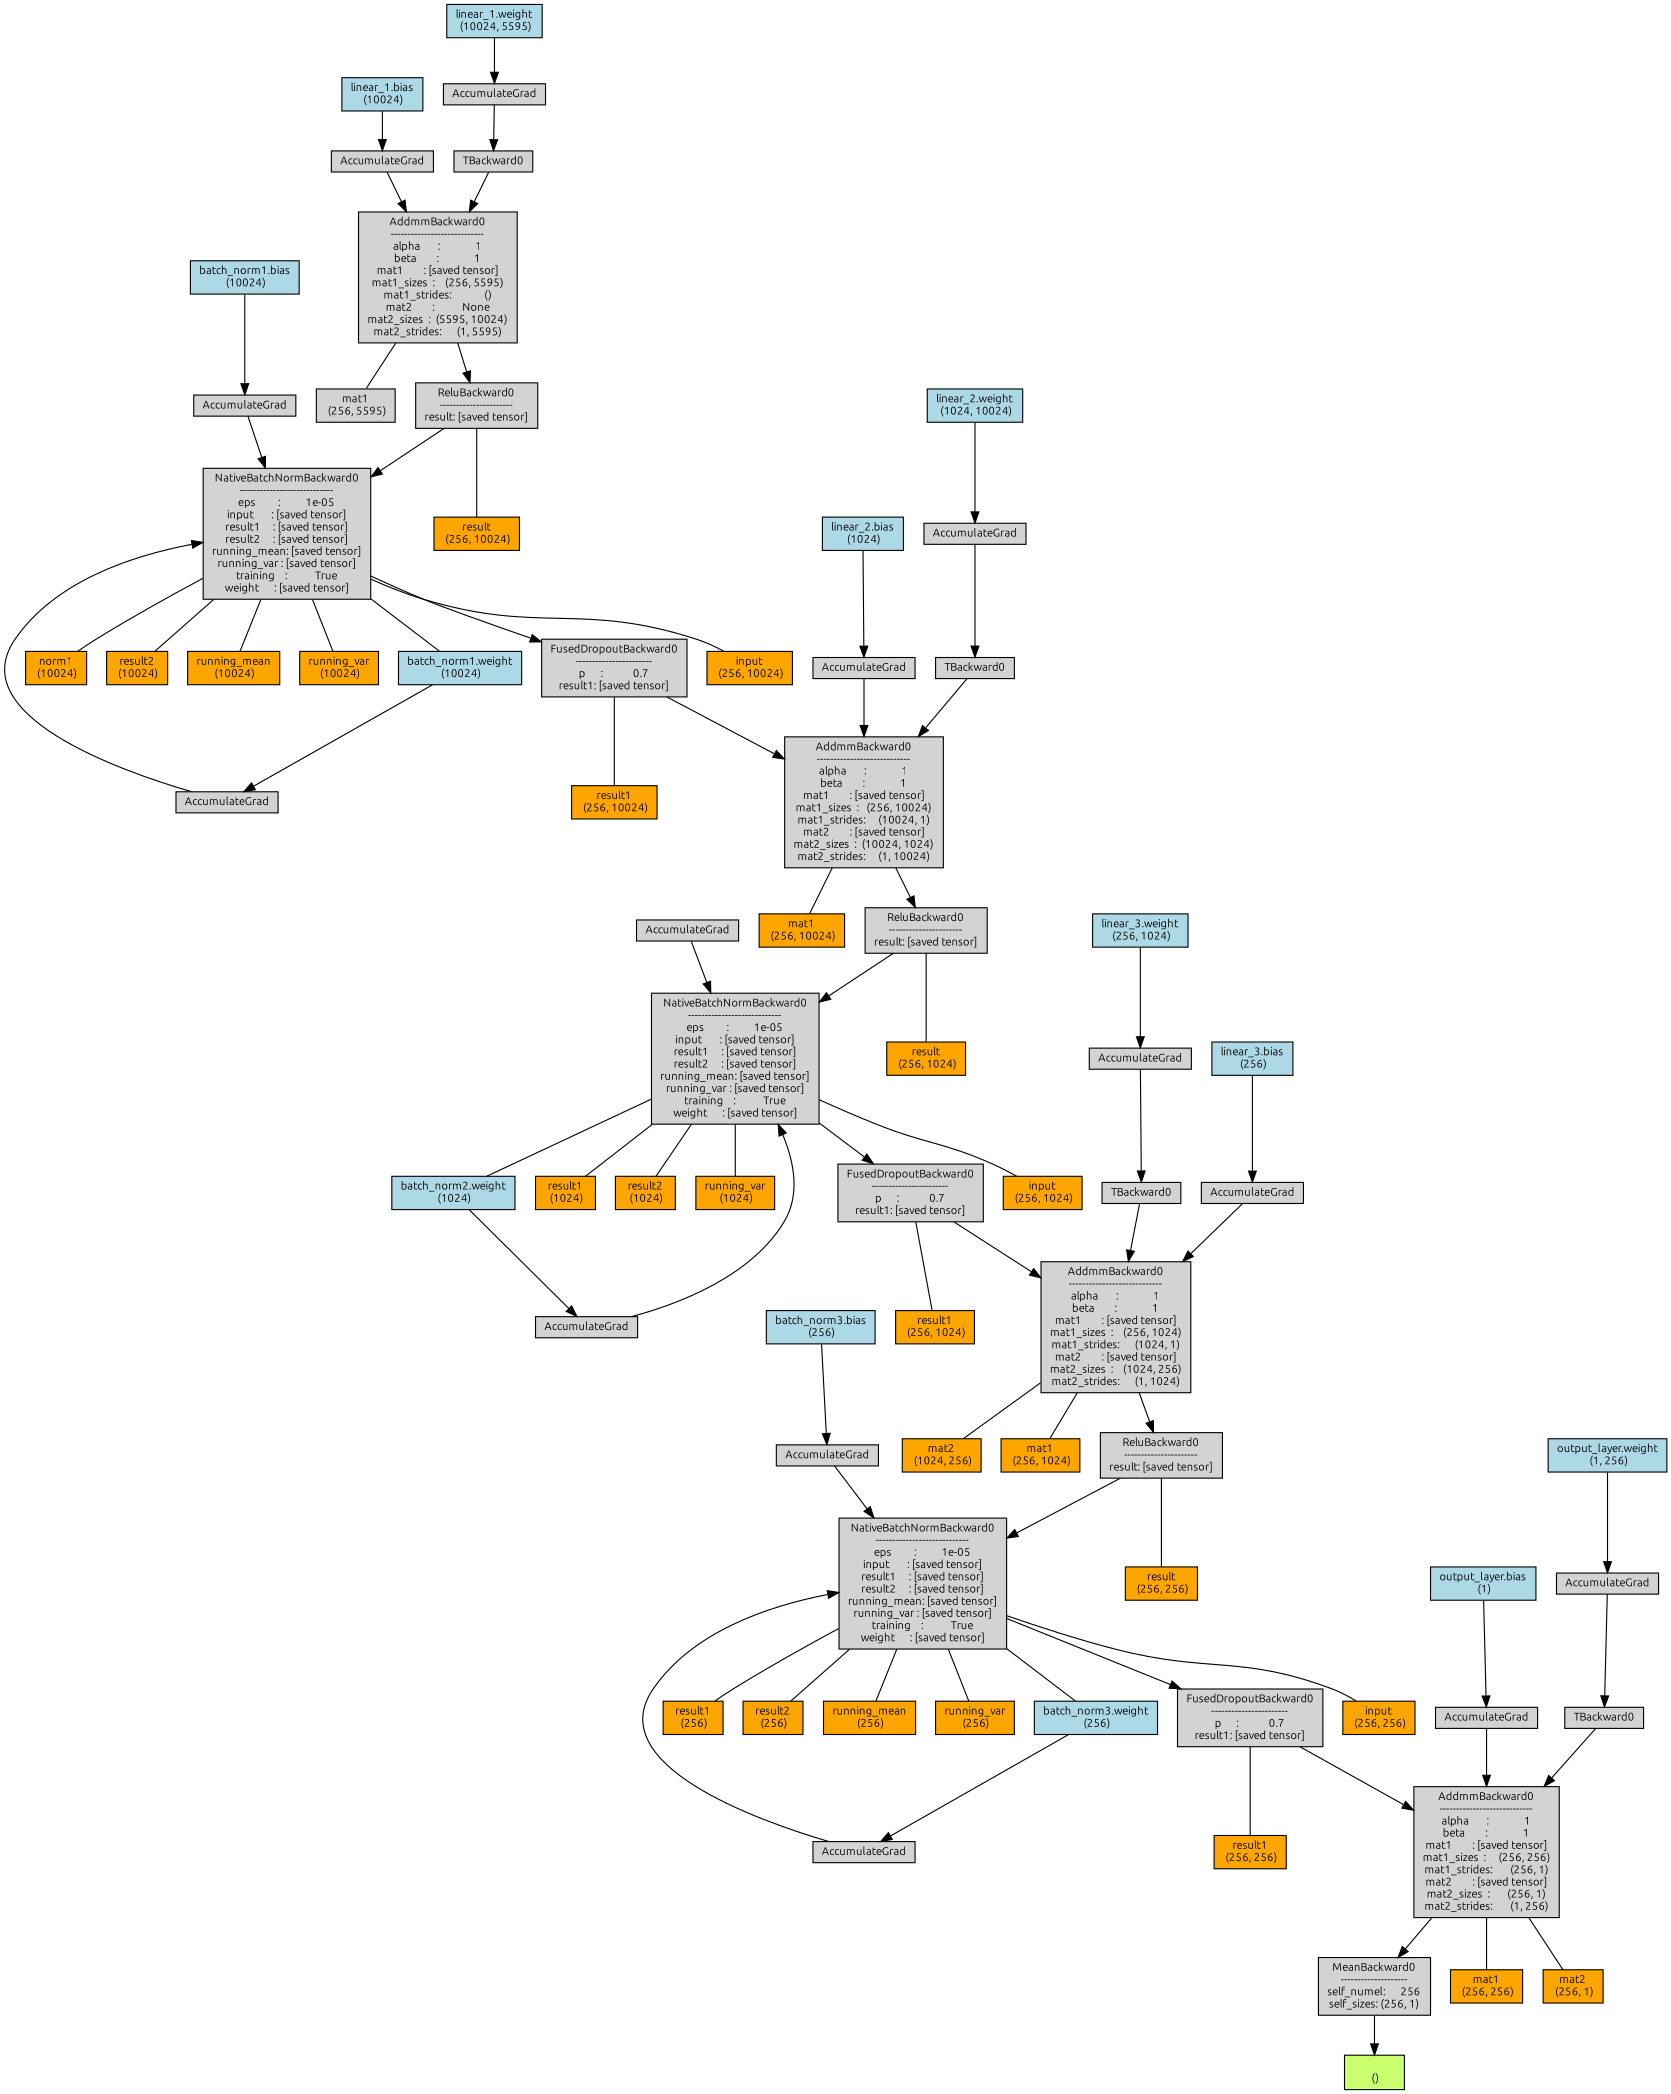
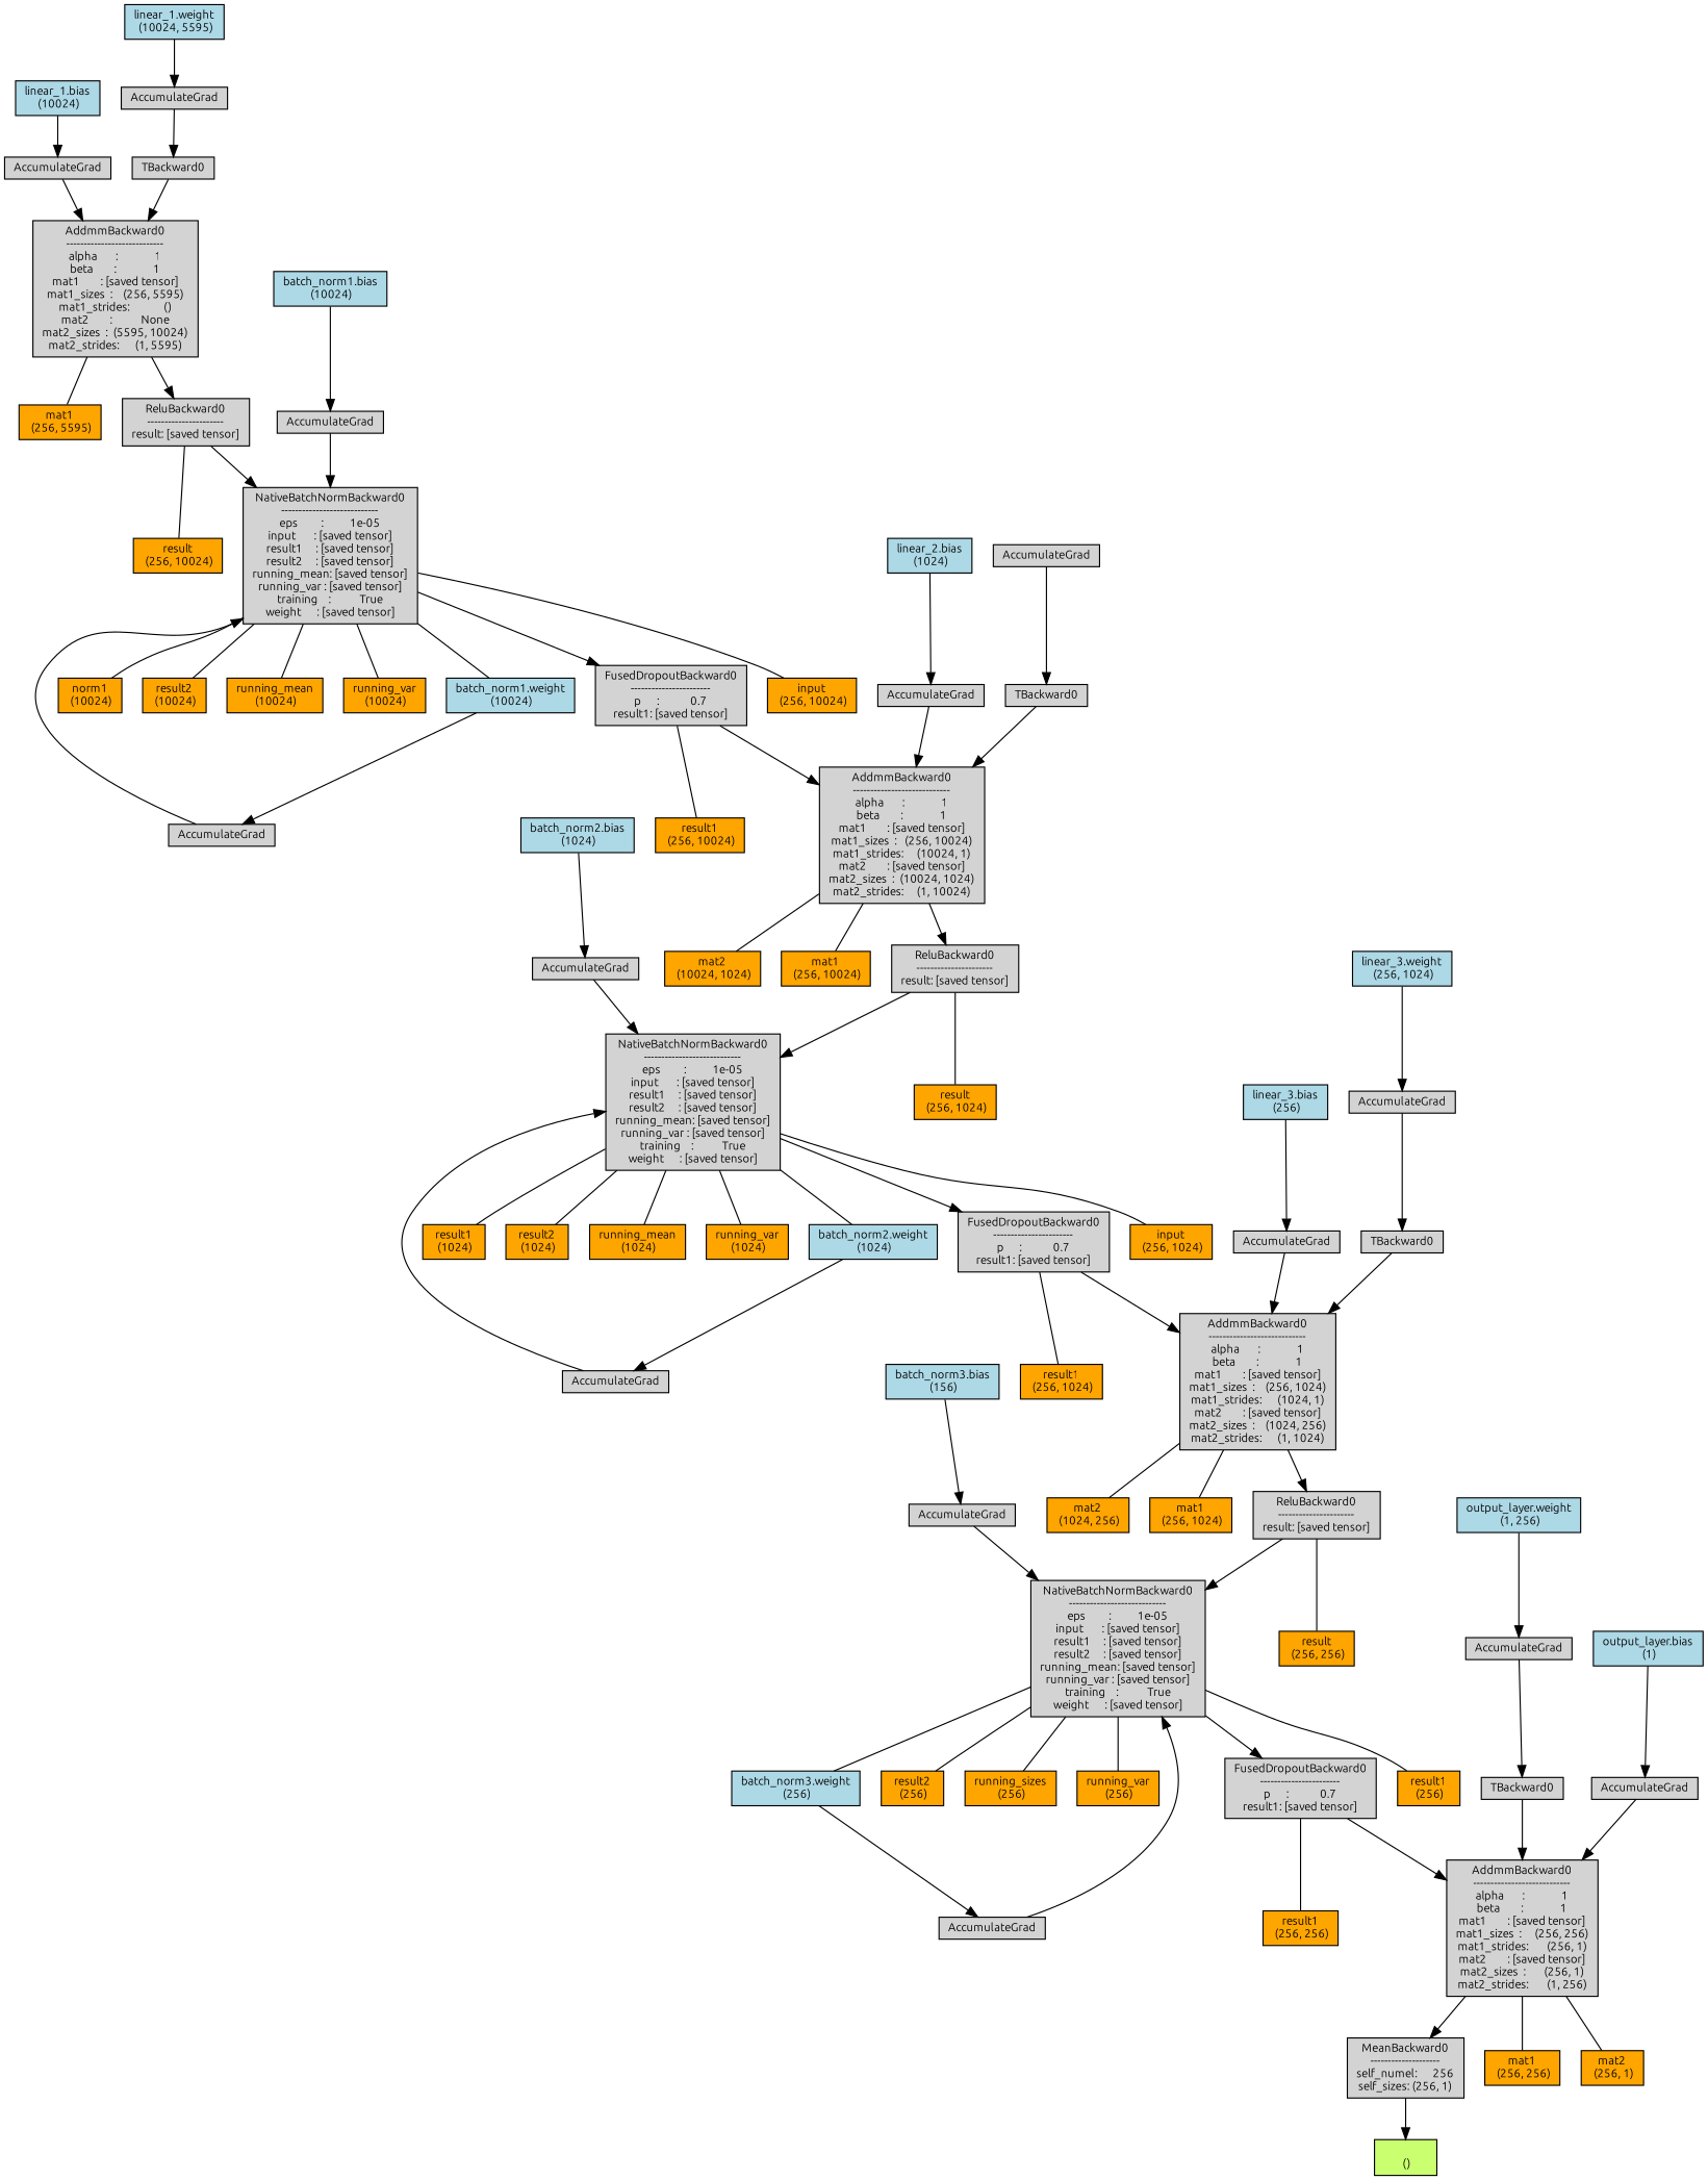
  digraph {
    fontname=Ubuntu
    node [align=left fontname=Ubuntu fontsize=10 ranksep=0.1 shape=box style=filled]
    edge [fontname=Ubuntu]
    n1 [fillcolor=darkolivegreen1 height=0.2 label="\n ()"]
    n2 [height=0.2 label="MeanBackward0\n--------------------\nself_numel:      256\nself_sizes: (256, 1)"]
    n3 [height=0.2 label="AddmmBackward0\n----------------------------\nalpha       :              1\nbeta        :              1\nmat1        : [saved tensor]\nmat1_sizes  :     (256, 256)\nmat1_strides:       (256, 1)\nmat2        : [saved tensor]\nmat2_sizes  :       (256, 1)\nmat2_strides:       (1, 256)"]
    n4 [fillcolor=orange height=0.2 label="mat1\n (256, 256)"]
    n5 [fillcolor=orange height=0.2 label="mat2\n (256, 1)"]
    n6 [height=0.2 label=AccumulateGrad]
    n7 [fillcolor=lightblue height=0.2 label="output_layer.bias\n (1)"]
    n8 [height=0.2 label="FusedDropoutBackward0\n-----------------------\np      :            0.7\nresult1: [saved tensor]"]
    n9 [fillcolor=orange height=0.2 label="result1\n (256, 256)"]
    n10 [height=0.2 label="NativeBatchNormBackward0\n----------------------------\neps         :          1e-05\ninput       : [saved tensor]\nresult1     : [saved tensor]\nresult2     : [saved tensor]\nrunning_mean: [saved tensor]\nrunning_var : [saved tensor]\ntraining    :           True\nweight      : [saved tensor]"]
-   n11 [fillcolor=orange height=0.2 label="input\n (256, 256)"]
    n12 [fillcolor=orange height=0.2 label="result1\n (256)"]
    n13 [fillcolor=orange height=0.2 label="result2\n (256)"]
-   n14 [fillcolor=orange height=0.2 label="running_mean\n (256)"]
+   n14 [fillcolor=orange height=0.2 label="running_sizes\n (256)"]
    n15 [fillcolor=orange height=0.2 label="running_var\n (256)"]
    n16 [fillcolor=lightblue height=0.2 label="batch_norm3.weight\n (256)"]
    n17 [height=0.2 label=AccumulateGrad]
    n18 [height=0.2 label="ReluBackward0\n----------------------\nresult: [saved tensor]"]
    n19 [fillcolor=orange height=0.2 label="result\n (256, 256)"]
    n20 [height=0.2 label="AddmmBackward0\n----------------------------\nalpha       :              1\nbeta        :              1\nmat1        : [saved tensor]\nmat1_sizes  :    (256, 1024)\nmat1_strides:      (1024, 1)\nmat2        : [saved tensor]\nmat2_sizes  :    (1024, 256)\nmat2_strides:      (1, 1024)"]
    n21 [fillcolor=orange height=0.2 label="mat1\n (256, 1024)"]
    n22 [fillcolor=orange height=0.2 label="mat2\n (1024, 256)"]
    n23 [height=0.2 label=AccumulateGrad]
    n24 [fillcolor=lightblue height=0.2 label="linear_3.bias\n (256)"]
    n25 [height=0.2 label="FusedDropoutBackward0\n-----------------------\np      :            0.7\nresult1: [saved tensor]"]
    n26 [fillcolor=orange height=0.2 label="result1\n (256, 1024)"]
    n27 [height=0.2 label="NativeBatchNormBackward0\n----------------------------\neps         :          1e-05\ninput       : [saved tensor]\nresult1     : [saved tensor]\nresult2     : [saved tensor]\nrunning_mean: [saved tensor]\nrunning_var : [saved tensor]\ntraining    :           True\nweight      : [saved tensor]"]
    n28 [fillcolor=orange height=0.2 label="input\n (256, 1024)"]
    n29 [fillcolor=orange height=0.2 label="result1\n (1024)"]
    n30 [fillcolor=orange height=0.2 label="result2\n (1024)"]
+   n31 [fillcolor=orange height=0.2 label="running_mean\n (1024)"]
    n32 [fillcolor=orange height=0.2 label="running_var\n (1024)"]
    n33 [fillcolor=lightblue height=0.2 label="batch_norm2.weight\n (1024)"]
    n34 [height=0.2 label=AccumulateGrad]
    n35 [height=0.2 label="ReluBackward0\n----------------------\nresult: [saved tensor]"]
    n36 [fillcolor=orange height=0.2 label="result\n (256, 1024)"]
    n37 [height=0.2 label="AddmmBackward0\n----------------------------\nalpha       :              1\nbeta        :              1\nmat1        : [saved tensor]\nmat1_sizes  :   (256, 10024)\nmat1_strides:     (10024, 1)\nmat2        : [saved tensor]\nmat2_sizes  :  (10024, 1024)\nmat2_strides:     (1, 10024)"]
    n38 [fillcolor=orange height=0.2 label="mat1\n (256, 10024)"]
+   n39 [fillcolor=orange height=0.2 label="mat2\n (10024, 1024)"]
    n40 [height=0.2 label=AccumulateGrad]
    n41 [fillcolor=lightblue height=0.2 label="linear_2.bias\n (1024)"]
    n42 [height=0.2 label="FusedDropoutBackward0\n-----------------------\np      :            0.7\nresult1: [saved tensor]"]
    n43 [fillcolor=orange height=0.2 label="result1\n (256, 10024)"]
    n44 [height=0.2 label="NativeBatchNormBackward0\n----------------------------\neps         :          1e-05\ninput       : [saved tensor]\nresult1     : [saved tensor]\nresult2     : [saved tensor]\nrunning_mean: [saved tensor]\nrunning_var : [saved tensor]\ntraining    :           True\nweight      : [saved tensor]"]
    n45 [fillcolor=orange height=0.2 label="input\n (256, 10024)"]
    n46 [fillcolor=orange height=0.2 label="norm1\n (10024)"]
    n47 [fillcolor=orange height=0.2 label="result2\n (10024)"]
    n48 [fillcolor=orange height=0.2 label="running_mean\n (10024)"]
    n49 [fillcolor=orange height=0.2 label="running_var\n (10024)"]
    n50 [fillcolor=lightblue height=0.2 label="batch_norm1.weight\n (10024)"]
    n51 [height=0.2 label=AccumulateGrad]
    n52 [height=0.2 label="ReluBackward0\n----------------------\nresult: [saved tensor]"]
    n53 [fillcolor=orange height=0.2 label="result\n (256, 10024)"]
    n54 [height=0.2 label="AddmmBackward0\n----------------------------\nalpha       :              1\nbeta        :              1\nmat1        : [saved tensor]\nmat1_sizes  :    (256, 5595)\nmat1_strides:             ()\nmat2        :           None\nmat2_sizes  :  (5595, 10024)\nmat2_strides:      (1, 5595)"]
-   n55 [fillcolor=lightgrey height=0.2 label="mat1\n (256, 5595)"]
+   n55 [fillcolor=orange height=0.2 label="mat1\n (256, 5595)"]
    n56 [height=0.2 label=AccumulateGrad]
    n57 [fillcolor=lightblue height=0.2 label="linear_1.bias\n (10024)"]
    n58 [height=0.2 label=TBackward0]
    n59 [height=0.2 label=AccumulateGrad]
    n60 [fillcolor=lightblue height=0.2 label="linear_1.weight\n (10024, 5595)"]
    n61 [height=0.2 label=AccumulateGrad]
    n62 [fillcolor=lightblue height=0.2 label="batch_norm1.bias\n (10024)"]
    n63 [height=0.2 label=TBackward0]
    n64 [height=0.2 label=AccumulateGrad]
-   n65 [fillcolor=lightblue height=0.2 label="linear_2.weight\n (1024, 10024)"]
    n66 [height=0.2 label=AccumulateGrad]
+   n67 [fillcolor=lightblue height=0.2 label="batch_norm2.bias\n (1024)"]
    n68 [height=0.2 label=TBackward0]
    n69 [height=0.2 label=AccumulateGrad]
    n70 [fillcolor=lightblue height=0.2 label="linear_3.weight\n (256, 1024)"]
    n71 [height=0.2 label=AccumulateGrad]
-   n72 [fillcolor=lightblue height=0.2 label="batch_norm3.bias\n (256)"]
+   n72 [fillcolor=lightblue height=0.2 label="batch_norm3.bias\n (156)"]
    n73 [height=0.2 label=TBackward0]
    n74 [height=0.2 label=AccumulateGrad]
    n75 [fillcolor=lightblue height=0.2 label="output_layer.weight\n (1, 256)"]
    n2 -> n1
    n3 -> n2
    n3 -> n4 [dir=none]
    n3 -> n5 [dir=none]
    n6 -> n3
    n7 -> n6
    n8 -> n3
    n8 -> n9 [dir=none]
    n10 -> n8
-   n10 -> n11 [dir=none]
    n10 -> n12 [dir=none]
    n10 -> n13 [dir=none]
    n10 -> n14 [dir=none]
    n10 -> n15 [dir=none]
    n10 -> n16 [dir=none]
    n16 -> n17
    n17 -> n10
    n18 -> n10
    n18 -> n19 [dir=none]
    n20 -> n18
    n20 -> n21 [dir=none]
    n20 -> n22 [dir=none]
    n23 -> n20
    n24 -> n23
    n25 -> n20
    n25 -> n26 [dir=none]
    n27 -> n25
    n27 -> n28 [dir=none]
    n27 -> n29 [dir=none]
    n27 -> n30 [dir=none]
+   n27 -> n31 [dir=none]
    n27 -> n32 [dir=none]
    n27 -> n33 [dir=none]
    n33 -> n34
    n34 -> n27
    n35 -> n27
    n35 -> n36 [dir=none]
    n37 -> n35
    n37 -> n38 [dir=none]
+   n37 -> n39 [dir=none]
    n40 -> n37
    n41 -> n40
    n42 -> n37
    n42 -> n43 [dir=none]
    n44 -> n42
    n44 -> n45 [dir=none]
    n44 -> n46 [dir=none]
    n44 -> n47 [dir=none]
    n44 -> n48 [dir=none]
    n44 -> n49 [dir=none]
    n44 -> n50 [dir=none]
    n50 -> n51
    n51 -> n44
    n52 -> n44
    n52 -> n53 [dir=none]
    n54 -> n52
    n54 -> n55 [dir=none]
    n56 -> n54
    n57 -> n56
    n58 -> n54
    n59 -> n58
    n60 -> n59
    n61 -> n44
    n62 -> n61
    n63 -> n37
    n64 -> n63
-   n65 -> n64
    n66 -> n27
+   n67 -> n66
    n68 -> n20
    n69 -> n68
    n70 -> n69
    n71 -> n10
    n72 -> n71
    n73 -> n3
    n74 -> n73
    n75 -> n74
  }
